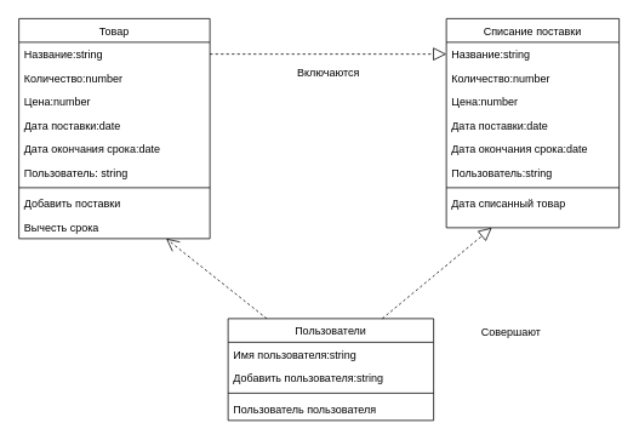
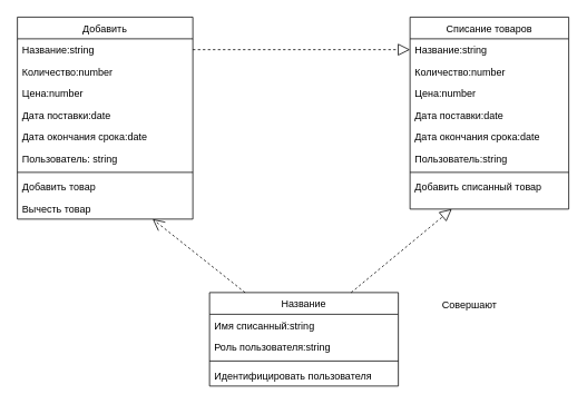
  <mxCell id="0" />
  <mxCell id="1" parent="0" />
- <mxCell id="2" value="Товар" style="swimlane;fontStyle=0;align=center;verticalAlign=top;childLayout=stackLayout;horizontal=1;startSize=26;horizontalStack=0;resizeParent=1;resizeLast=0;collapsible=1;marginBottom=0;rounded=0;shadow=0;strokeWidth=1;" parent="1" vertex="1"><mxGeometry x="20" y="20" width="210" height="242" as="geometry"><mxRectangle x="430" y="40" width="160" height="26" as="alternateBounds" /></mxGeometry></mxCell>
+ <mxCell id="2" value="Добавить" style="swimlane;fontStyle=0;align=center;verticalAlign=top;childLayout=stackLayout;horizontal=1;startSize=26;horizontalStack=0;resizeParent=1;resizeLast=0;collapsible=1;marginBottom=0;rounded=0;shadow=0;strokeWidth=1;" parent="1" vertex="1"><mxGeometry x="20" y="20" width="210" height="242" as="geometry"><mxRectangle x="430" y="40" width="160" height="26" as="alternateBounds" /></mxGeometry></mxCell>
  <mxCell id="3" value="Название:string" style="text;align=left;verticalAlign=top;spacingLeft=4;spacingRight=4;overflow=hidden;rotatable=0;points=[[0,0.5],[1,0.5]];portConstraint=eastwest;" parent="2" vertex="1"><mxGeometry y="26" width="210" height="26" as="geometry" /></mxCell>
  <mxCell id="4" value="Количество:number" style="text;align=left;verticalAlign=top;spacingLeft=4;spacingRight=4;overflow=hidden;rotatable=0;points=[[0,0.5],[1,0.5]];portConstraint=eastwest;rounded=0;shadow=0;html=0;" parent="2" vertex="1"><mxGeometry y="52" width="210" height="26" as="geometry" /></mxCell>
  <mxCell id="5" value="Цена:number" style="text;align=left;verticalAlign=top;spacingLeft=4;spacingRight=4;overflow=hidden;rotatable=0;points=[[0,0.5],[1,0.5]];portConstraint=eastwest;rounded=0;shadow=0;html=0;" parent="2" vertex="1"><mxGeometry y="78" width="210" height="26" as="geometry" /></mxCell>
  <mxCell id="6" value="Дата поставки:date" style="text;align=left;verticalAlign=top;spacingLeft=4;spacingRight=4;overflow=hidden;rotatable=0;points=[[0,0.5],[1,0.5]];portConstraint=eastwest;rounded=0;shadow=0;html=0;" parent="2" vertex="1"><mxGeometry y="104" width="210" height="26" as="geometry" /></mxCell>
  <mxCell id="7" value="Дата окончания срока:date" style="text;align=left;verticalAlign=top;spacingLeft=4;spacingRight=4;overflow=hidden;rotatable=0;points=[[0,0.5],[1,0.5]];portConstraint=eastwest;rounded=0;shadow=0;html=0;" parent="2" vertex="1"><mxGeometry y="130" width="210" height="26" as="geometry" /></mxCell>
  <mxCell id="8" value="Пользователь: string" style="text;align=left;verticalAlign=top;spacingLeft=4;spacingRight=4;overflow=hidden;rotatable=0;points=[[0,0.5],[1,0.5]];portConstraint=eastwest;rounded=0;shadow=0;html=0;" vertex="1" parent="2"><mxGeometry y="156" width="210" height="26" as="geometry" /></mxCell>
  <mxCell id="9" value="" style="line;html=1;strokeWidth=1;align=left;verticalAlign=middle;spacingTop=-1;spacingLeft=3;spacingRight=3;rotatable=0;labelPosition=right;points=[];portConstraint=eastwest;" parent="2" vertex="1"><mxGeometry y="182" width="210" height="8" as="geometry" /></mxCell>
- <mxCell id="10" value="Добавить поставки" style="text;align=left;verticalAlign=top;spacingLeft=4;spacingRight=4;overflow=hidden;rotatable=0;points=[[0,0.5],[1,0.5]];portConstraint=eastwest;" parent="2" vertex="1"><mxGeometry y="190" width="210" height="26" as="geometry" /></mxCell>
- <mxCell id="11" value="Вычесть срока" style="text;align=left;verticalAlign=top;spacingLeft=4;spacingRight=4;overflow=hidden;rotatable=0;points=[[0,0.5],[1,0.5]];portConstraint=eastwest;" parent="2" vertex="1"><mxGeometry y="216" width="210" height="26" as="geometry" /></mxCell>
- <mxCell id="12" value="Списание поставки" style="swimlane;fontStyle=0;align=center;verticalAlign=top;childLayout=stackLayout;horizontal=1;startSize=26;horizontalStack=0;resizeParent=1;resizeLast=0;collapsible=1;marginBottom=0;rounded=0;shadow=0;strokeWidth=1;" vertex="1" parent="1"><mxGeometry x="490" y="20" width="190" height="230" as="geometry"><mxRectangle x="430" y="40" width="160" height="26" as="alternateBounds" /></mxGeometry></mxCell>
+ <mxCell id="10" value="Добавить товар" style="text;align=left;verticalAlign=top;spacingLeft=4;spacingRight=4;overflow=hidden;rotatable=0;points=[[0,0.5],[1,0.5]];portConstraint=eastwest;" parent="2" vertex="1"><mxGeometry y="190" width="210" height="26" as="geometry" /></mxCell>
+ <mxCell id="11" value="Вычесть товар" style="text;align=left;verticalAlign=top;spacingLeft=4;spacingRight=4;overflow=hidden;rotatable=0;points=[[0,0.5],[1,0.5]];portConstraint=eastwest;" parent="2" vertex="1"><mxGeometry y="216" width="210" height="26" as="geometry" /></mxCell>
+ <mxCell id="12" value="Списание товаров" style="swimlane;fontStyle=0;align=center;verticalAlign=top;childLayout=stackLayout;horizontal=1;startSize=26;horizontalStack=0;resizeParent=1;resizeLast=0;collapsible=1;marginBottom=0;rounded=0;shadow=0;strokeWidth=1;" vertex="1" parent="1"><mxGeometry x="490" y="20" width="190" height="230" as="geometry"><mxRectangle x="430" y="40" width="160" height="26" as="alternateBounds" /></mxGeometry></mxCell>
  <mxCell id="13" value="Название:string" style="text;align=left;verticalAlign=top;spacingLeft=4;spacingRight=4;overflow=hidden;rotatable=0;points=[[0,0.5],[1,0.5]];portConstraint=eastwest;" vertex="1" parent="12"><mxGeometry y="26" width="190" height="26" as="geometry" /></mxCell>
  <mxCell id="14" value="Количество:number" style="text;align=left;verticalAlign=top;spacingLeft=4;spacingRight=4;overflow=hidden;rotatable=0;points=[[0,0.5],[1,0.5]];portConstraint=eastwest;rounded=0;shadow=0;html=0;" vertex="1" parent="12"><mxGeometry y="52" width="190" height="26" as="geometry" /></mxCell>
  <mxCell id="15" value="Цена:number" style="text;align=left;verticalAlign=top;spacingLeft=4;spacingRight=4;overflow=hidden;rotatable=0;points=[[0,0.5],[1,0.5]];portConstraint=eastwest;rounded=0;shadow=0;html=0;" vertex="1" parent="12"><mxGeometry y="78" width="190" height="26" as="geometry" /></mxCell>
  <mxCell id="16" value="Дата поставки:date" style="text;align=left;verticalAlign=top;spacingLeft=4;spacingRight=4;overflow=hidden;rotatable=0;points=[[0,0.5],[1,0.5]];portConstraint=eastwest;rounded=0;shadow=0;html=0;" vertex="1" parent="12"><mxGeometry y="104" width="190" height="26" as="geometry" /></mxCell>
  <mxCell id="17" value="Дата окончания срока:date" style="text;align=left;verticalAlign=top;spacingLeft=4;spacingRight=4;overflow=hidden;rotatable=0;points=[[0,0.5],[1,0.5]];portConstraint=eastwest;rounded=0;shadow=0;html=0;" vertex="1" parent="12"><mxGeometry y="130" width="190" height="26" as="geometry" /></mxCell>
  <mxCell id="18" value="Пользователь:string" style="text;align=left;verticalAlign=top;spacingLeft=4;spacingRight=4;overflow=hidden;rotatable=0;points=[[0,0.5],[1,0.5]];portConstraint=eastwest;rounded=0;shadow=0;html=0;" vertex="1" parent="12"><mxGeometry y="156" width="190" height="26" as="geometry" /></mxCell>
  <mxCell id="19" value="" style="line;html=1;strokeWidth=1;align=left;verticalAlign=middle;spacingTop=-1;spacingLeft=3;spacingRight=3;rotatable=0;labelPosition=right;points=[];portConstraint=eastwest;" vertex="1" parent="12"><mxGeometry y="182" width="190" height="8" as="geometry" /></mxCell>
- <mxCell id="20" value="Дата списанный товар" style="text;align=left;verticalAlign=top;spacingLeft=4;spacingRight=4;overflow=hidden;rotatable=0;points=[[0,0.5],[1,0.5]];portConstraint=eastwest;" vertex="1" parent="12"><mxGeometry y="190" width="190" height="26" as="geometry" /></mxCell>
- <mxCell id="21" value="Пользователи" style="swimlane;fontStyle=0;align=center;verticalAlign=top;childLayout=stackLayout;horizontal=1;startSize=26;horizontalStack=0;resizeParent=1;resizeLast=0;collapsible=1;marginBottom=0;rounded=0;shadow=0;strokeWidth=1;" vertex="1" parent="1"><mxGeometry x="250" y="350" width="226" height="112" as="geometry"><mxRectangle x="430" y="40" width="160" height="26" as="alternateBounds" /></mxGeometry></mxCell>
- <mxCell id="22" value="Имя пользователя:string" style="text;align=left;verticalAlign=top;spacingLeft=4;spacingRight=4;overflow=hidden;rotatable=0;points=[[0,0.5],[1,0.5]];portConstraint=eastwest;" vertex="1" parent="21"><mxGeometry y="26" width="226" height="26" as="geometry" /></mxCell>
- <mxCell id="23" value="Добавить пользователя:string" style="text;align=left;verticalAlign=top;spacingLeft=4;spacingRight=4;overflow=hidden;rotatable=0;points=[[0,0.5],[1,0.5]];portConstraint=eastwest;rounded=0;shadow=0;html=0;" vertex="1" parent="21"><mxGeometry y="52" width="226" height="26" as="geometry" /></mxCell>
+ <mxCell id="20" value="Добавить списанный товар" style="text;align=left;verticalAlign=top;spacingLeft=4;spacingRight=4;overflow=hidden;rotatable=0;points=[[0,0.5],[1,0.5]];portConstraint=eastwest;" vertex="1" parent="12"><mxGeometry y="190" width="190" height="26" as="geometry" /></mxCell>
+ <mxCell id="21" value="Название" style="swimlane;fontStyle=0;align=center;verticalAlign=top;childLayout=stackLayout;horizontal=1;startSize=26;horizontalStack=0;resizeParent=1;resizeLast=0;collapsible=1;marginBottom=0;rounded=0;shadow=0;strokeWidth=1;" vertex="1" parent="1"><mxGeometry x="250" y="350" width="226" height="112" as="geometry"><mxRectangle x="430" y="40" width="160" height="26" as="alternateBounds" /></mxGeometry></mxCell>
+ <mxCell id="22" value="Имя списанный:string" style="text;align=left;verticalAlign=top;spacingLeft=4;spacingRight=4;overflow=hidden;rotatable=0;points=[[0,0.5],[1,0.5]];portConstraint=eastwest;" vertex="1" parent="21"><mxGeometry y="26" width="226" height="26" as="geometry" /></mxCell>
+ <mxCell id="23" value="Роль пользователя:string" style="text;align=left;verticalAlign=top;spacingLeft=4;spacingRight=4;overflow=hidden;rotatable=0;points=[[0,0.5],[1,0.5]];portConstraint=eastwest;rounded=0;shadow=0;html=0;" vertex="1" parent="21"><mxGeometry y="52" width="226" height="26" as="geometry" /></mxCell>
  <mxCell id="24" value="" style="line;html=1;strokeWidth=1;align=left;verticalAlign=middle;spacingTop=-1;spacingLeft=3;spacingRight=3;rotatable=0;labelPosition=right;points=[];portConstraint=eastwest;" vertex="1" parent="21"><mxGeometry y="78" width="226" height="8" as="geometry" /></mxCell>
- <mxCell id="25" value="Пользователь пользователя" style="text;align=left;verticalAlign=top;spacingLeft=4;spacingRight=4;overflow=hidden;rotatable=0;points=[[0,0.5],[1,0.5]];portConstraint=eastwest;" vertex="1" parent="21"><mxGeometry y="86" width="226" height="26" as="geometry" /></mxCell>
+ <mxCell id="25" value="Идентифицировать пользователя" style="text;align=left;verticalAlign=top;spacingLeft=4;spacingRight=4;overflow=hidden;rotatable=0;points=[[0,0.5],[1,0.5]];portConstraint=eastwest;" vertex="1" parent="21"><mxGeometry y="86" width="226" height="26" as="geometry" /></mxCell>
  <mxCell id="26" value="" style="endArrow=block;dashed=1;endFill=0;endSize=12;html=1;exitX=1;exitY=0.5;exitDx=0;exitDy=0;entryX=0;entryY=0.5;entryDx=0;entryDy=0;" edge="1" parent="1" source="3" target="13"><mxGeometry width="160" relative="1" as="geometry"><mxPoint x="300" y="410" as="sourcePoint" /><mxPoint x="460" y="410" as="targetPoint" /></mxGeometry></mxCell>
  <mxCell id="27" value="" style="endArrow=block;dashed=1;endFill=0;endSize=12;html=1;exitX=0.75;exitY=0;exitDx=0;exitDy=0;" edge="1" parent="1" source="21"><mxGeometry width="160" relative="1" as="geometry"><mxPoint x="260" y="500" as="sourcePoint" /><mxPoint x="540" y="250" as="targetPoint" /></mxGeometry></mxCell>
  <mxCell id="28" value="" style="endArrow=open;dashed=1;endFill=0;endSize=12;html=1;entryX=0.771;entryY=1;entryDx=0;entryDy=0;entryPerimeter=0;" edge="1" parent="1" source="21" target="11"><mxGeometry width="160" relative="1" as="geometry"><mxPoint x="170" y="500" as="sourcePoint" /><mxPoint x="430" y="390" as="targetPoint" /></mxGeometry></mxCell>
  <mxCell id="29" value="Совершают" style="text;html=1;align=center;verticalAlign=middle;resizable=0;points=[];autosize=1;strokeColor=none;" vertex="1" parent="1"><mxGeometry x="521" y="355" width="80" height="20" as="geometry" /></mxCell>
- <mxCell id="30" value="Включаются" style="text;html=1;align=center;verticalAlign=middle;resizable=0;points=[];autosize=1;strokeColor=none;" vertex="1" parent="1"><mxGeometry x="320" y="70" width="80" height="20" as="geometry" /></mxCell>
